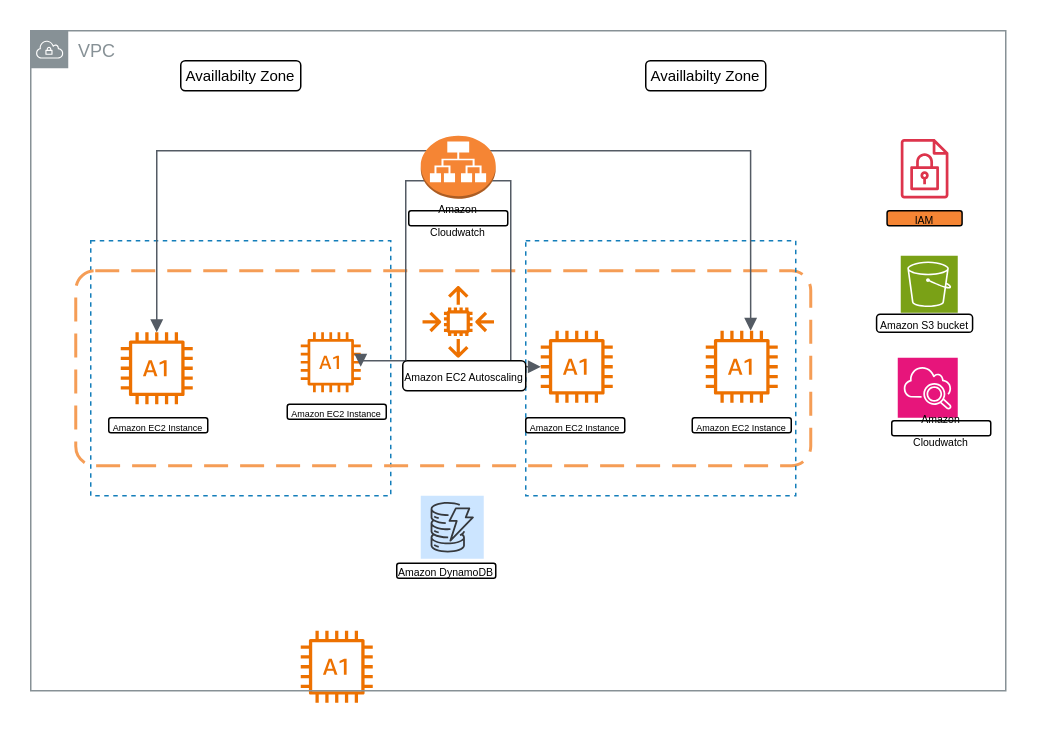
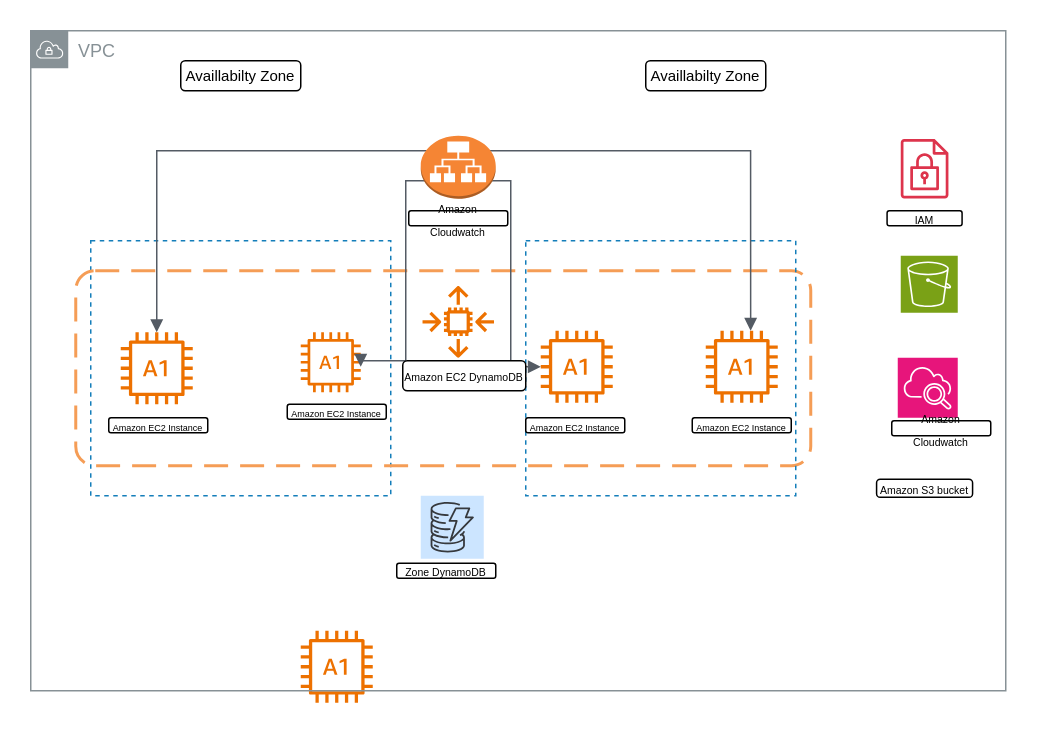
  <mxCell id="0" />
  <mxCell id="1" parent="0" />
  <mxCell id="2" value="" style="sketch=0;outlineConnect=0;fontColor=#232F3E;gradientColor=none;fillColor=#ED7100;strokeColor=none;dashed=0;verticalLabelPosition=bottom;verticalAlign=top;align=center;html=1;fontSize=12;fontStyle=0;aspect=fixed;pointerEvents=1;shape=mxgraph.aws4.a1_instance;" vertex="1" parent="1"><mxGeometry x="200" y="420" width="48" height="48" as="geometry" /></mxCell>
  <mxCell id="3" value="VPC" style="sketch=0;outlineConnect=0;gradientColor=none;html=1;whiteSpace=wrap;fontSize=12;fontStyle=0;shape=mxgraph.aws4.group;grIcon=mxgraph.aws4.group_vpc;strokeColor=#879196;fillColor=none;verticalAlign=top;align=left;spacingLeft=30;fontColor=#879196;dashed=0;" vertex="1" parent="1"><mxGeometry x="20" y="20" width="650" height="440" as="geometry" /></mxCell>
  <mxCell id="4" value="" style="fillColor=none;strokeColor=#147EBA;dashed=1;verticalAlign=top;fontStyle=0;fontColor=#147EBA;whiteSpace=wrap;html=1;" vertex="1" parent="1"><mxGeometry x="60" y="160" width="200" height="170" as="geometry" /></mxCell>
  <mxCell id="5" value="" style="rounded=1;arcSize=10;dashed=1;strokeColor=#F59D56;fillColor=none;gradientColor=none;dashPattern=8 4;strokeWidth=2;" vertex="1" parent="1"><mxGeometry x="50" y="180" width="490" height="130" as="geometry" /></mxCell>
  <mxCell id="6" value="" style="fillColor=none;strokeColor=#147EBA;dashed=1;verticalAlign=top;fontStyle=0;fontColor=#147EBA;whiteSpace=wrap;html=1;" vertex="1" parent="1"><mxGeometry x="350" y="160" width="180" height="170" as="geometry" /></mxCell>
  <mxCell id="7" value="" style="sketch=0;outlineConnect=0;fontColor=#232F3E;gradientColor=none;fillColor=#ED7100;strokeColor=none;dashed=0;verticalLabelPosition=bottom;verticalAlign=top;align=center;html=1;fontSize=12;fontStyle=0;aspect=fixed;pointerEvents=1;shape=mxgraph.aws4.a1_instance;" vertex="1" parent="1"><mxGeometry x="80" y="221" width="48" height="48" as="geometry" /></mxCell>
  <mxCell id="8" value="" style="sketch=0;outlineConnect=0;fontColor=#232F3E;gradientColor=none;fillColor=#ED7100;strokeColor=none;dashed=0;verticalLabelPosition=bottom;verticalAlign=top;align=center;html=1;fontSize=12;fontStyle=0;aspect=fixed;pointerEvents=1;shape=mxgraph.aws4.a1_instance;" vertex="1" parent="1"><mxGeometry x="200" y="221" width="40" height="40" as="geometry" /></mxCell>
  <mxCell id="9" value="" style="sketch=0;outlineConnect=0;fontColor=#232F3E;gradientColor=none;fillColor=#ED7100;strokeColor=none;dashed=0;verticalLabelPosition=bottom;verticalAlign=top;align=center;html=1;fontSize=12;fontStyle=0;aspect=fixed;pointerEvents=1;shape=mxgraph.aws4.a1_instance;" vertex="1" parent="1"><mxGeometry x="360" y="220" width="48" height="48" as="geometry" /></mxCell>
  <mxCell id="10" value="" style="sketch=0;outlineConnect=0;fontColor=#232F3E;gradientColor=none;fillColor=#ED7100;strokeColor=none;dashed=0;verticalLabelPosition=bottom;verticalAlign=top;align=center;html=1;fontSize=12;fontStyle=0;aspect=fixed;pointerEvents=1;shape=mxgraph.aws4.a1_instance;" vertex="1" parent="1"><mxGeometry x="470" y="220" width="48" height="48" as="geometry" /></mxCell>
  <mxCell id="11" value="" style="edgeStyle=orthogonalEdgeStyle;html=1;endArrow=block;elbow=vertical;startArrow=block;startFill=1;endFill=1;strokeColor=#545B64;rounded=0;" edge="1" parent="1" target="9"><mxGeometry width="100" relative="1" as="geometry"><mxPoint x="240" y="244" as="sourcePoint" /><mxPoint x="340" y="240" as="targetPoint" /><Array as="points"><mxPoint x="240" y="240" /><mxPoint x="270" y="240" /><mxPoint x="270" y="120" /><mxPoint x="340" y="120" /><mxPoint x="340" y="244" /></Array></mxGeometry></mxCell>
  <mxCell id="12" value="" style="edgeStyle=orthogonalEdgeStyle;html=1;endArrow=block;elbow=vertical;startArrow=block;startFill=1;endFill=1;strokeColor=#545B64;rounded=0;entryX=0.833;entryY=0.353;entryDx=0;entryDy=0;entryPerimeter=0;" edge="1" parent="1" source="7" target="6"><mxGeometry width="100" relative="1" as="geometry"><mxPoint x="120" y="100" as="sourcePoint" /><mxPoint x="220" y="100" as="targetPoint" /><Array as="points"><mxPoint x="104" y="100" /><mxPoint x="500" y="100" /></Array></mxGeometry></mxCell>
  <mxCell id="13" value="" style="outlineConnect=0;dashed=0;verticalLabelPosition=bottom;verticalAlign=top;align=center;html=1;shape=mxgraph.aws3.application_load_balancer;fillColor=#F58534;gradientColor=none;" vertex="1" parent="1"><mxGeometry x="280" y="90" width="50" height="42" as="geometry" /></mxCell>
  <mxCell id="14" value="" style="sketch=0;outlineConnect=0;fontColor=#232F3E;gradientColor=none;fillColor=#ED7100;strokeColor=none;dashed=0;verticalLabelPosition=bottom;verticalAlign=top;align=center;html=1;fontSize=12;fontStyle=0;aspect=fixed;pointerEvents=1;shape=mxgraph.aws4.auto_scaling2;" vertex="1" parent="1"><mxGeometry x="281" y="190" width="48" height="48" as="geometry" /></mxCell>
  <mxCell id="15" value="" style="sketch=0;points=[[0,0,0],[0.25,0,0],[0.5,0,0],[0.75,0,0],[1,0,0],[0,1,0],[0.25,1,0],[0.5,1,0],[0.75,1,0],[1,1,0],[0,0.25,0],[0,0.5,0],[0,0.75,0],[1,0.25,0],[1,0.5,0],[1,0.75,0]];outlineConnect=0;fillColor=#cce5ff;strokeColor=#36393d;dashed=0;verticalLabelPosition=bottom;verticalAlign=top;align=center;html=1;fontSize=12;fontStyle=0;aspect=fixed;shape=mxgraph.aws4.resourceIcon;resIcon=mxgraph.aws4.dynamodb;" vertex="1" parent="1"><mxGeometry x="280" y="330" width="42" height="42" as="geometry" /></mxCell>
  <mxCell id="16" value="" style="sketch=0;points=[[0,0,0],[0.25,0,0],[0.5,0,0],[0.75,0,0],[1,0,0],[0,1,0],[0.25,1,0],[0.5,1,0],[0.75,1,0],[1,1,0],[0,0.25,0],[0,0.5,0],[0,0.75,0],[1,0.25,0],[1,0.5,0],[1,0.75,0]];points=[[0,0,0],[0.25,0,0],[0.5,0,0],[0.75,0,0],[1,0,0],[0,1,0],[0.25,1,0],[0.5,1,0],[0.75,1,0],[1,1,0],[0,0.25,0],[0,0.5,0],[0,0.75,0],[1,0.25,0],[1,0.5,0],[1,0.75,0]];outlineConnect=0;fontColor=#232F3E;fillColor=#E7157B;strokeColor=#ffffff;dashed=0;verticalLabelPosition=bottom;verticalAlign=top;align=center;html=1;fontSize=12;fontStyle=0;aspect=fixed;shape=mxgraph.aws4.resourceIcon;resIcon=mxgraph.aws4.cloudwatch_2;" vertex="1" parent="1"><mxGeometry x="598" y="238" width="40" height="40" as="geometry" /></mxCell>
  <mxCell id="17" value="" style="sketch=0;points=[[0,0,0],[0.25,0,0],[0.5,0,0],[0.75,0,0],[1,0,0],[0,1,0],[0.25,1,0],[0.5,1,0],[0.75,1,0],[1,1,0],[0,0.25,0],[0,0.5,0],[0,0.75,0],[1,0.25,0],[1,0.5,0],[1,0.75,0]];outlineConnect=0;fontColor=#232F3E;fillColor=#7AA116;strokeColor=#ffffff;dashed=0;verticalLabelPosition=bottom;verticalAlign=top;align=center;html=1;fontSize=12;fontStyle=0;aspect=fixed;shape=mxgraph.aws4.resourceIcon;resIcon=mxgraph.aws4.s3;" vertex="1" parent="1"><mxGeometry x="600" y="170" width="38" height="38" as="geometry" /></mxCell>
  <mxCell id="18" value="&lt;font style=&quot;font-size: 7px;&quot;&gt;Amazon Cloudwatch&lt;/font&gt;" style="rounded=1;whiteSpace=wrap;html=1;" vertex="1" parent="1"><mxGeometry x="594" y="280" width="66" height="10" as="geometry" /></mxCell>
  <mxCell id="19" value="" style="sketch=0;outlineConnect=0;fontColor=#232F3E;gradientColor=none;fillColor=#DD344C;strokeColor=none;dashed=0;verticalLabelPosition=bottom;verticalAlign=top;align=center;html=1;fontSize=12;fontStyle=0;aspect=fixed;pointerEvents=1;shape=mxgraph.aws4.encrypted_data;" vertex="1" parent="1"><mxGeometry x="600" y="92" width="31.79" height="40" as="geometry" /></mxCell>
- <mxCell id="20" value="&lt;font style=&quot;font-size: 7px;&quot;&gt;Amazon S3 bucket&lt;br&gt;&lt;/font&gt;" style="rounded=1;whiteSpace=wrap;html=1;arcSize=20;" vertex="1" parent="1"><mxGeometry x="583.89" y="209" width="64" height="12" as="geometry" /></mxCell>
- <mxCell id="21" value="&lt;font style=&quot;font-size: 7px;&quot;&gt;IAM&lt;/font&gt;" style="rounded=1;whiteSpace=wrap;html=1;fillColor=#f58534;" vertex="1" parent="1"><mxGeometry x="590.89" y="140" width="50" height="10" as="geometry" /></mxCell>
- <mxCell id="22" value="&lt;font style=&quot;font-size: 7px;&quot;&gt;Amazon DynamoDB&lt;br&gt;&lt;/font&gt;" style="rounded=1;whiteSpace=wrap;html=1;" vertex="1" parent="1"><mxGeometry x="264" y="375" width="66" height="10" as="geometry" /></mxCell>
- <mxCell id="23" value="&lt;font style=&quot;font-size: 7px;&quot;&gt;Amazon EC2 Autoscaling&lt;br&gt;&lt;/font&gt;" style="rounded=1;whiteSpace=wrap;html=1;" vertex="1" parent="1"><mxGeometry x="268" y="240" width="82" height="20" as="geometry" /></mxCell>
+ <mxCell id="20" value="&lt;font style=&quot;font-size: 7px;&quot;&gt;Amazon S3 bucket&lt;br&gt;&lt;/font&gt;" style="rounded=1;whiteSpace=wrap;html=1;arcSize=20;" vertex="1" parent="1"><mxGeometry x="583.89" y="319" width="64" height="12" as="geometry" /></mxCell>
+ <mxCell id="21" value="&lt;font style=&quot;font-size: 7px;&quot;&gt;IAM&lt;/font&gt;" style="rounded=1;whiteSpace=wrap;html=1;" vertex="1" parent="1"><mxGeometry x="590.89" y="140" width="50" height="10" as="geometry" /></mxCell>
+ <mxCell id="22" value="&lt;font style=&quot;font-size: 7px;&quot;&gt;Zone DynamoDB&lt;br&gt;&lt;/font&gt;" style="rounded=1;whiteSpace=wrap;html=1;" vertex="1" parent="1"><mxGeometry x="264" y="375" width="66" height="10" as="geometry" /></mxCell>
+ <mxCell id="23" value="&lt;font style=&quot;font-size: 7px;&quot;&gt;Amazon EC2 DynamoDB&lt;br&gt;&lt;/font&gt;" style="rounded=1;whiteSpace=wrap;html=1;" vertex="1" parent="1"><mxGeometry x="268" y="240" width="82" height="20" as="geometry" /></mxCell>
  <mxCell id="24" value="&lt;font style=&quot;font-size: 6px;&quot;&gt;Amazon EC2 Instance&lt;br&gt;&lt;/font&gt;" style="rounded=1;whiteSpace=wrap;html=1;" vertex="1" parent="1"><mxGeometry x="461" y="278" width="66" height="10" as="geometry" /></mxCell>
  <mxCell id="25" value="&lt;font style=&quot;font-size: 6px;&quot;&gt;Amazon EC2 Instance&lt;br&gt;&lt;/font&gt;" style="rounded=1;whiteSpace=wrap;html=1;" vertex="1" parent="1"><mxGeometry x="350" y="278" width="66" height="10" as="geometry" /></mxCell>
  <mxCell id="26" value="&lt;font style=&quot;font-size: 7px;&quot;&gt;Amazon Cloudwatch&lt;/font&gt;" style="rounded=1;whiteSpace=wrap;html=1;" vertex="1" parent="1"><mxGeometry x="272" y="140" width="66" height="10" as="geometry" /></mxCell>
  <mxCell id="27" value="&lt;font style=&quot;font-size: 6px;&quot;&gt;Amazon EC2 Instance&lt;br&gt;&lt;/font&gt;" style="rounded=1;whiteSpace=wrap;html=1;" vertex="1" parent="1"><mxGeometry x="191" y="269" width="66" height="10" as="geometry" /></mxCell>
  <mxCell id="28" value="&lt;font style=&quot;font-size: 6px;&quot;&gt;Amazon EC2 Instance&lt;br&gt;&lt;/font&gt;" style="rounded=1;whiteSpace=wrap;html=1;" vertex="1" parent="1"><mxGeometry x="72" y="278" width="66" height="10" as="geometry" /></mxCell>
  <mxCell id="29" value="&lt;font style=&quot;font-size: 10px;&quot;&gt;Availlabilty Zone&lt;br&gt;&lt;/font&gt;" style="rounded=1;whiteSpace=wrap;html=1;" vertex="1" parent="1"><mxGeometry x="430" y="40" width="80" height="20" as="geometry" /></mxCell>
  <mxCell id="30" value="&lt;font style=&quot;font-size: 10px;&quot;&gt;Availlabilty Zone&lt;br&gt;&lt;/font&gt;" style="rounded=1;whiteSpace=wrap;html=1;" vertex="1" parent="1"><mxGeometry x="120" y="40" width="80" height="20" as="geometry" /></mxCell>
